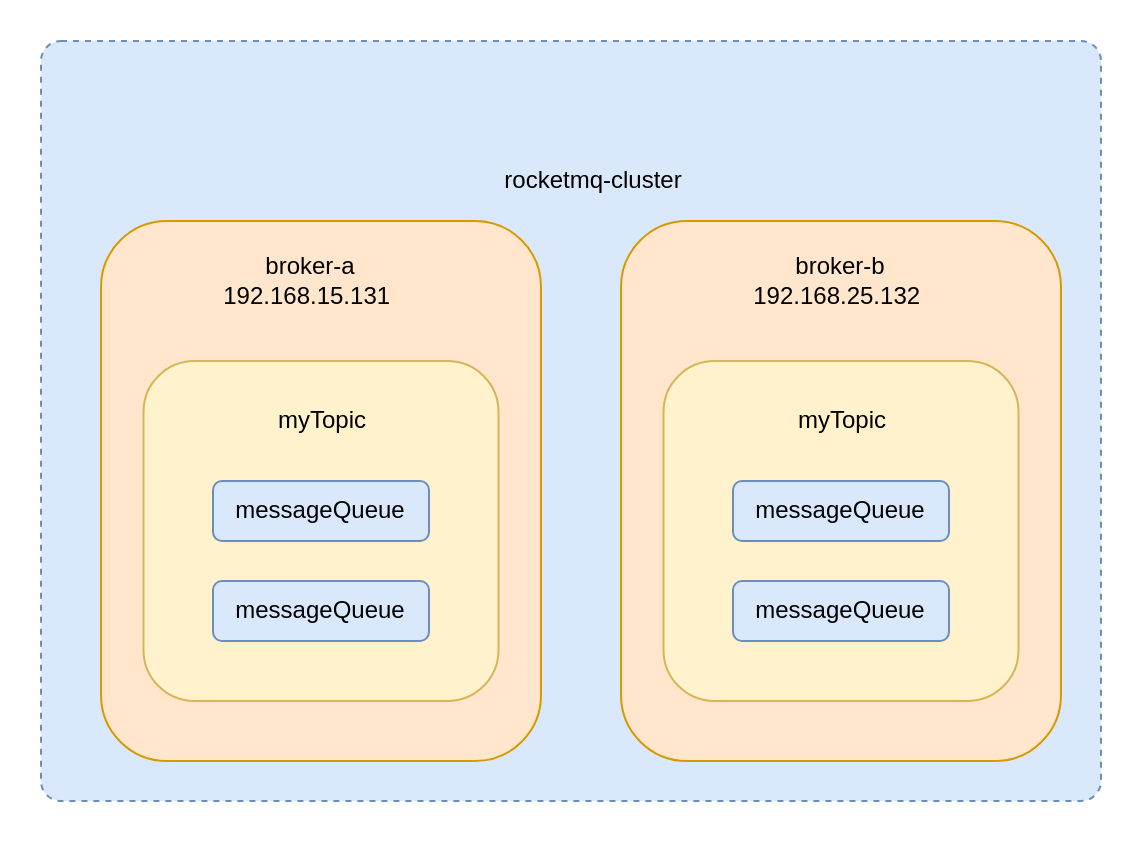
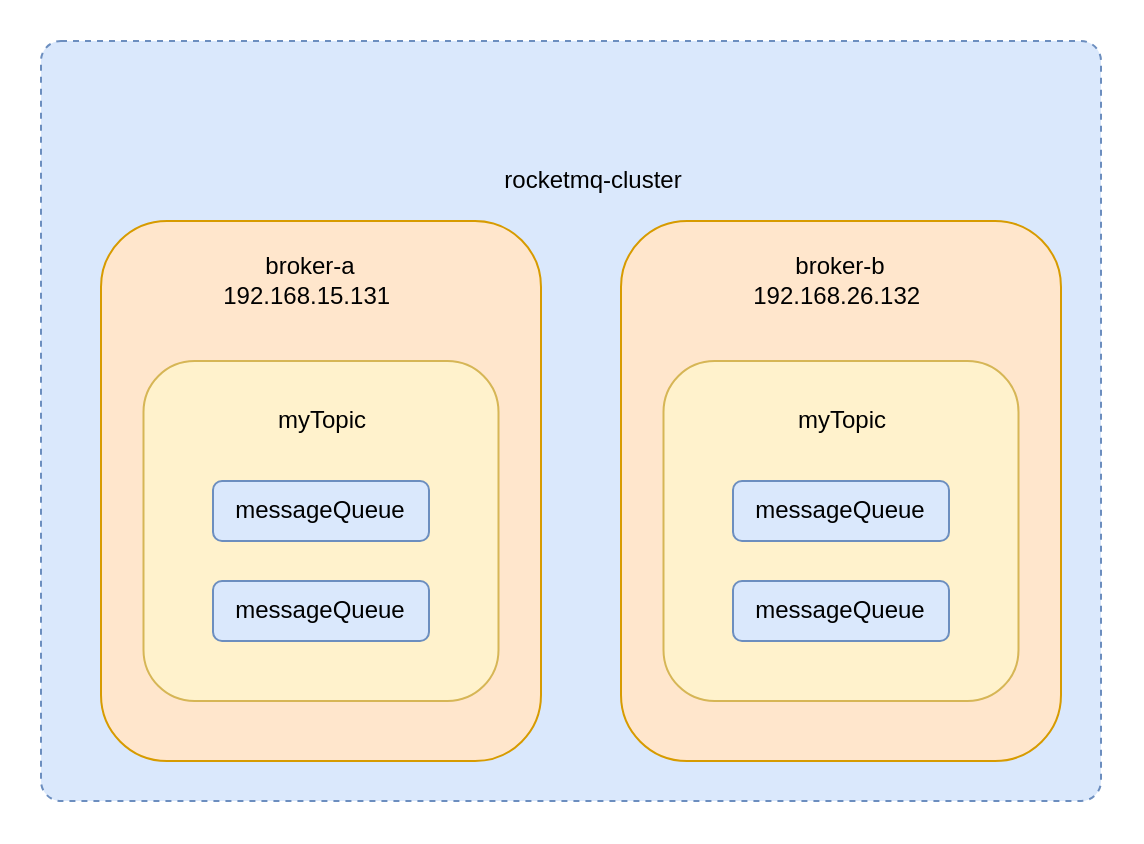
  <mxCell id="0" />
  <mxCell id="1" parent="0" />
  <mxCell id="2" value="" style="html=1;align=center;verticalAlign=top;rounded=1;absoluteArcSize=1;arcSize=20;dashed=1;fillColor=#dae8fc;strokeColor=#6c8ebf;" vertex="1" parent="1"><mxGeometry x="20" y="20" width="530" height="380" as="geometry" /></mxCell>
  <mxCell id="3" value="" style="rounded=1;whiteSpace=wrap;html=1;fillColor=#ffe6cc;strokeColor=#d79b00;" parent="1" vertex="1"><mxGeometry x="50" y="110" width="220" height="270" as="geometry" /></mxCell>
  <mxCell id="4" value="broker-a&lt;br&gt;192.168.15.131&amp;nbsp;" style="text;html=1;strokeColor=none;fillColor=none;align=center;verticalAlign=middle;whiteSpace=wrap;rounded=0;" parent="1" vertex="1"><mxGeometry x="112" y="130" width="86" height="20" as="geometry" /></mxCell>
  <mxCell id="5" value="" style="rounded=1;whiteSpace=wrap;html=1;fillColor=#fff2cc;strokeColor=#d6b656;" parent="1" vertex="1"><mxGeometry x="71.25" y="180" width="177.5" height="170" as="geometry" /></mxCell>
  <mxCell id="6" value="messageQueue" style="rounded=1;whiteSpace=wrap;html=1;fillColor=#dae8fc;strokeColor=#6c8ebf;" parent="1" vertex="1"><mxGeometry x="106" y="240" width="108" height="30" as="geometry" /></mxCell>
  <mxCell id="7" value="messageQueue" style="rounded=1;whiteSpace=wrap;html=1;fillColor=#dae8fc;strokeColor=#6c8ebf;" parent="1" vertex="1"><mxGeometry x="106" y="290" width="108" height="30" as="geometry" /></mxCell>
  <mxCell id="8" value="myTopic" style="text;html=1;strokeColor=none;fillColor=none;align=center;verticalAlign=middle;whiteSpace=wrap;rounded=0;" parent="1" vertex="1"><mxGeometry x="141.25" y="200" width="40" height="20" as="geometry" /></mxCell>
  <mxCell id="9" value="" style="rounded=1;whiteSpace=wrap;html=1;fillColor=#ffe6cc;strokeColor=#d79b00;" parent="1" vertex="1"><mxGeometry x="310" y="110" width="220" height="270" as="geometry" /></mxCell>
- <mxCell id="10" value="broker-b&lt;br&gt;192.168.25.132&amp;nbsp;" style="text;html=1;strokeColor=none;fillColor=none;align=center;verticalAlign=middle;whiteSpace=wrap;rounded=0;" parent="1" vertex="1"><mxGeometry x="377" y="130" width="86" height="20" as="geometry" /></mxCell>
+ <mxCell id="10" value="broker-b&lt;br&gt;192.168.26.132&amp;nbsp;" style="text;html=1;strokeColor=none;fillColor=none;align=center;verticalAlign=middle;whiteSpace=wrap;rounded=0;" parent="1" vertex="1"><mxGeometry x="377" y="130" width="86" height="20" as="geometry" /></mxCell>
  <mxCell id="11" value="" style="rounded=1;whiteSpace=wrap;html=1;fillColor=#fff2cc;strokeColor=#d6b656;" parent="1" vertex="1"><mxGeometry x="331.25" y="180" width="177.5" height="170" as="geometry" /></mxCell>
  <mxCell id="12" value="messageQueue" style="rounded=1;whiteSpace=wrap;html=1;fillColor=#dae8fc;strokeColor=#6c8ebf;" parent="1" vertex="1"><mxGeometry x="366" y="240" width="108" height="30" as="geometry" /></mxCell>
  <mxCell id="13" value="messageQueue" style="rounded=1;whiteSpace=wrap;html=1;fillColor=#dae8fc;strokeColor=#6c8ebf;" parent="1" vertex="1"><mxGeometry x="366" y="290" width="108" height="30" as="geometry" /></mxCell>
  <mxCell id="14" value="myTopic" style="text;html=1;strokeColor=none;fillColor=none;align=center;verticalAlign=middle;whiteSpace=wrap;rounded=0;" parent="1" vertex="1"><mxGeometry x="401.25" y="200" width="40" height="20" as="geometry" /></mxCell>
  <mxCell id="15" value="rocketmq-cluster" style="text;html=1;strokeColor=none;fillColor=none;align=center;verticalAlign=middle;whiteSpace=wrap;rounded=0;" vertex="1" parent="1"><mxGeometry x="229" y="80" width="135" height="20" as="geometry" /></mxCell>
